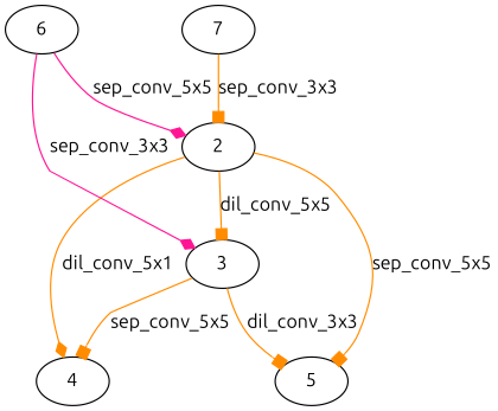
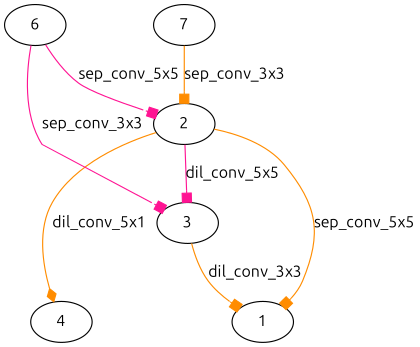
  digraph {
    fontname=Ubuntu
    node [fontname=Ubuntu]
    edge [arrowhead=box color=darkorange fontname=Ubuntu]
    n1 [label=7]
    2
    3
    4
-   5
+   5 [label=1]
    n6 [label=6]
    n1 -> 2 [label=sep_conv_3x3]
-   2 -> 3 [label=dil_conv_5x5]
+   2 -> 3 [color=deeppink label=dil_conv_5x5]
    2 -> 4 [arrowhead=diamond label=dil_conv_5x1]
    2 -> 5 [label=sep_conv_5x5]
-   3 -> 4 [label=sep_conv_5x5]
    3 -> 5 [label=dil_conv_3x3]
-   n6 -> 2 [arrowhead=diamond color=deeppink label=sep_conv_5x5]
-   n6 -> 3 [arrowhead=diamond color=deeppink label=sep_conv_3x3]
+   n6 -> 2 [color=deeppink label=sep_conv_5x5]
+   n6 -> 3 [color=deeppink label=sep_conv_3x3]
  }
